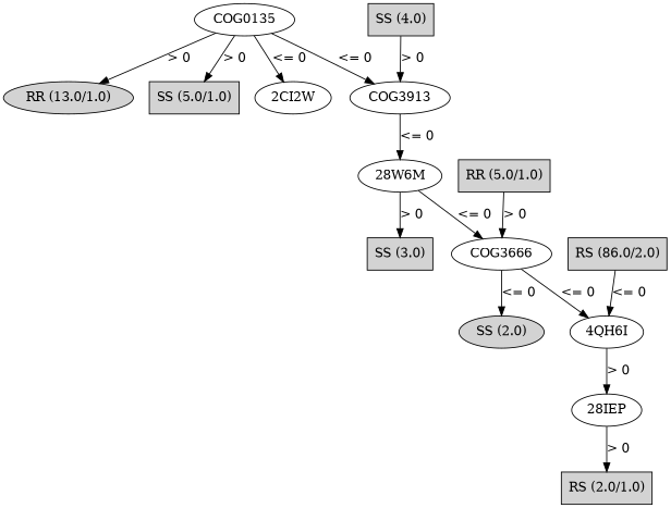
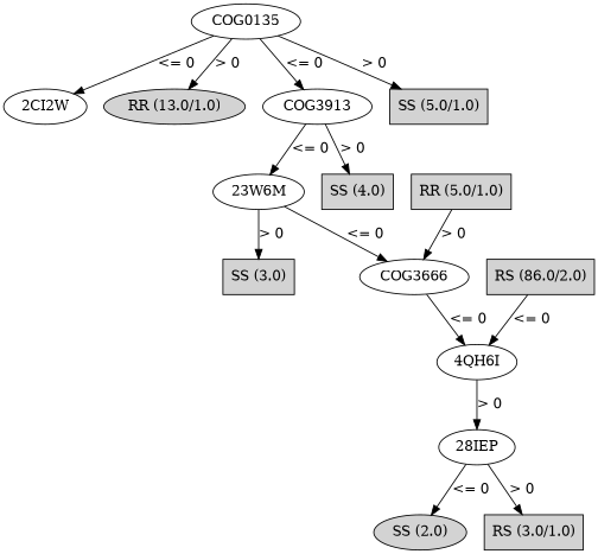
  digraph {
    node [style=filled]
    n1 [label=COG0135 style=""]
    n2 [label="2CI2W" style=""]
    n3 [label="RR (13.0/1.0)" shape=ellipse]
    n4 [label=COG3913 style=""]
    n5 [label="SS (5.0/1.0)" shape=box]
-   n6 [label="28W6M" style=""]
+   n6 [label="23W6M" style=""]
    n7 [label="SS (4.0)" shape=box]
    n8 [label=COG3666 style=""]
    n9 [label="SS (3.0)" shape=box]
    n10 [label="4QH6I" style=""]
    n11 [label="28IEP" style=""]
    n12 [label="RR (5.0/1.0)" shape=box]
    n13 [label="RS (86.0/2.0)" shape=box]
    n14 [label="SS (2.0)" shape=ellipse]
-   n15 [label="RS (2.0/1.0)" shape=box]
+   n15 [label="RS (3.0/1.0)" shape=box]
    n1 -> n2 [label="<= 0"]
    n1 -> n3 [label="> 0"]
    n1 -> n4 [label="<= 0"]
    n1 -> n5 [label="> 0"]
    n4 -> n6 [label="<= 0"]
-   n7 -> n4 [label="> 0"]
+   n4 -> n7 [label="> 0"]
    n6 -> n8 [label="<= 0"]
    n6 -> n9 [label="> 0"]
    n8 -> n10 [label="<= 0"]
    n10 -> n11 [label="> 0"]
-   n8 -> n14 [label="<= 0"]
+   n11 -> n14 [label="<= 0"]
    n11 -> n15 [label="> 0"]
    n12 -> n8 [label="> 0"]
    n13 -> n10 [label="<= 0"]
  }
